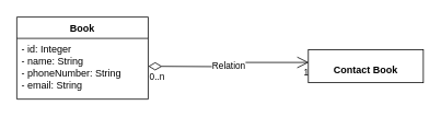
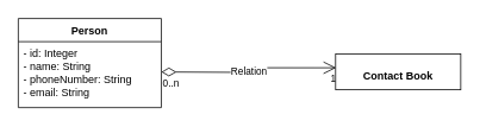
  <mxCell id="0" />
  <mxCell id="1" parent="0" />
- <mxCell id="2" value="Book" style="swimlane;fontStyle=1;align=center;verticalAlign=top;childLayout=stackLayout;horizontal=1;startSize=26;horizontalStack=0;resizeParent=1;resizeParentMax=0;resizeLast=0;collapsible=1;marginBottom=0;whiteSpace=wrap;html=1;" vertex="1" parent="1"><mxGeometry width="160" height="100" as="geometry" x="20" y="20" /></mxCell>
+ <mxCell id="2" value="Person" style="swimlane;fontStyle=1;align=center;verticalAlign=top;childLayout=stackLayout;horizontal=1;startSize=26;horizontalStack=0;resizeParent=1;resizeParentMax=0;resizeLast=0;collapsible=1;marginBottom=0;whiteSpace=wrap;html=1;" vertex="1" parent="1"><mxGeometry width="160" height="100" as="geometry" x="20" y="20" /></mxCell>
  <mxCell id="3" value="- id: Integer&lt;br&gt;- name: String&lt;br&gt;- phoneNumber: String&lt;br&gt;- email: String" style="text;strokeColor=none;fillColor=none;align=left;verticalAlign=top;spacingLeft=4;spacingRight=4;overflow=hidden;rotatable=0;points=[[0,0.5],[1,0.5]];portConstraint=eastwest;whiteSpace=wrap;html=1;" vertex="1" parent="2"><mxGeometry y="26" width="160" height="74" as="geometry" /></mxCell>
  <mxCell id="4" value="Relation" style="endArrow=open;html=1;endSize=12;startArrow=diamondThin;startSize=14;startFill=0;edgeStyle=orthogonalEdgeStyle;rounded=0;entryX=0.004;entryY=0.383;entryDx=0;entryDy=0;entryPerimeter=0;" edge="1" parent="1" target="7"><mxGeometry relative="1" as="geometry"><mxPoint x="180" y="80" as="sourcePoint" /><mxPoint x="340" y="80" as="targetPoint" /></mxGeometry></mxCell>
  <mxCell id="5" value="0..n" style="edgeLabel;resizable=0;html=1;align=left;verticalAlign=top;" connectable="0" vertex="1" parent="4"><mxGeometry x="-1" relative="1" as="geometry" /></mxCell>
  <mxCell id="6" value="1" style="edgeLabel;resizable=0;html=1;align=right;verticalAlign=top;" connectable="0" vertex="1" parent="4"><mxGeometry x="1" relative="1" as="geometry" /></mxCell>
  <mxCell id="7" value="&lt;p style=&quot;margin:0px;margin-top:4px;text-align:center;&quot;&gt;&lt;br&gt;&lt;b&gt;Contact Book&lt;/b&gt;&lt;/p&gt;" style="verticalAlign=top;align=left;overflow=fill;fontSize=12;fontFamily=Helvetica;html=1;whiteSpace=wrap;" vertex="1" parent="1"><mxGeometry x="375" y="60" width="140" height="40" as="geometry" /></mxCell>
